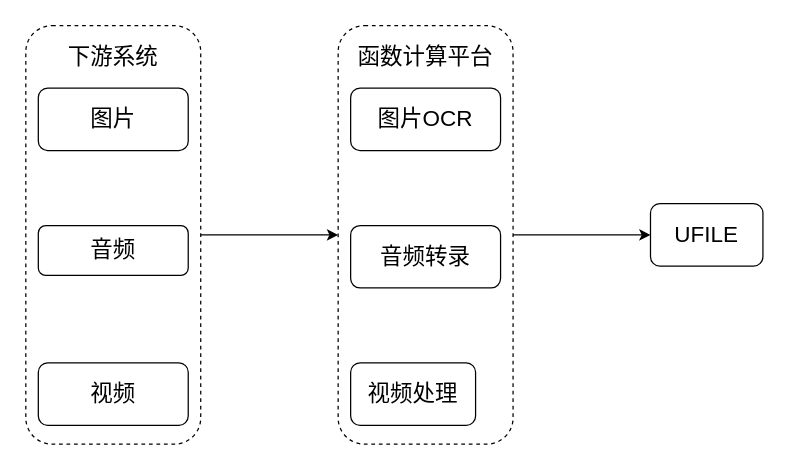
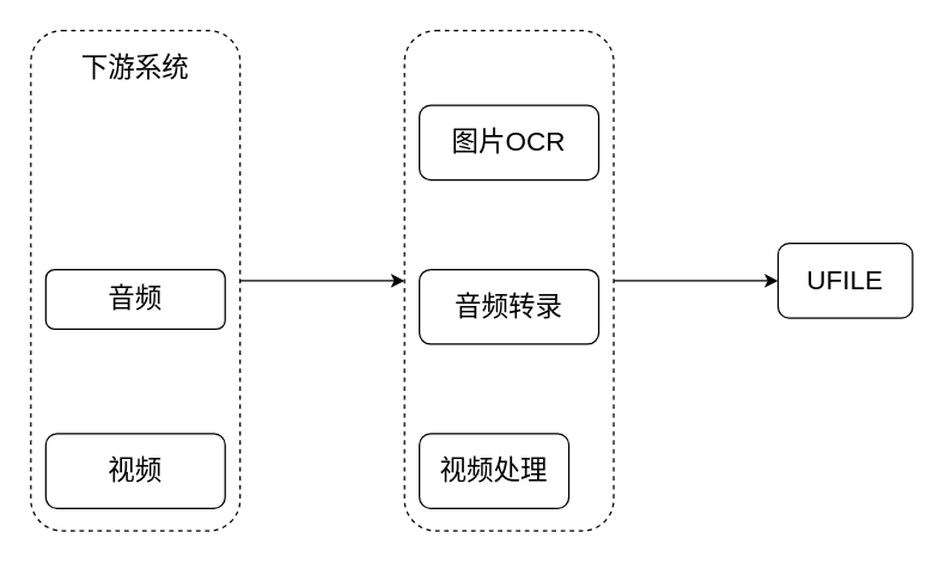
  <mxCell id="0" />
  <mxCell id="1" parent="0" />
  <mxCell id="2" style="edgeStyle=orthogonalEdgeStyle;rounded=0;orthogonalLoop=1;jettySize=auto;html=1;exitX=1;exitY=0.5;exitDx=0;exitDy=0;entryX=0;entryY=0.5;entryDx=0;entryDy=0;fontSize=18;" parent="1" source="3" target="9" edge="1"><mxGeometry relative="1" as="geometry" /></mxCell>
  <mxCell id="3" value="" style="rounded=1;whiteSpace=wrap;html=1;fontSize=18;fillColor=none;dashed=1;" parent="1" vertex="1"><mxGeometry x="20" y="20" width="140" height="335" as="geometry" /></mxCell>
  <mxCell id="4" value="UFILE" style="rounded=1;whiteSpace=wrap;html=1;fontSize=18;" parent="1" vertex="1"><mxGeometry x="520" y="162.5" width="90" height="50" as="geometry" /></mxCell>
- <mxCell id="5" value="图片" style="rounded=1;whiteSpace=wrap;html=1;fontSize=18;" parent="1" vertex="1"><mxGeometry x="30" y="70" width="120" height="50" as="geometry" /></mxCell>
  <mxCell id="6" value="音频" style="rounded=1;whiteSpace=wrap;html=1;fontSize=18;" parent="1" vertex="1"><mxGeometry x="30" y="180" width="120" height="40" as="geometry" /></mxCell>
  <mxCell id="7" value="视频" style="rounded=1;whiteSpace=wrap;html=1;fontSize=18;" parent="1" vertex="1"><mxGeometry x="30" y="290" width="120" height="50" as="geometry" /></mxCell>
  <mxCell id="8" style="edgeStyle=orthogonalEdgeStyle;rounded=0;orthogonalLoop=1;jettySize=auto;html=1;exitX=1;exitY=0.5;exitDx=0;exitDy=0;entryX=0;entryY=0.5;entryDx=0;entryDy=0;fontSize=18;" parent="1" source="9" target="4" edge="1"><mxGeometry relative="1" as="geometry" /></mxCell>
  <mxCell id="9" value="" style="rounded=1;whiteSpace=wrap;html=1;fontSize=18;fillColor=none;dashed=1;" parent="1" vertex="1"><mxGeometry x="270" y="20" width="140" height="335" as="geometry" /></mxCell>
  <mxCell id="10" value="图片OCR" style="rounded=1;whiteSpace=wrap;html=1;fontSize=18;" parent="1" vertex="1"><mxGeometry x="280" y="70" width="120" height="50" as="geometry" /></mxCell>
  <mxCell id="11" value="音频转录" style="rounded=1;whiteSpace=wrap;html=1;fontSize=18;" parent="1" vertex="1"><mxGeometry x="280" y="180" width="120" height="50" as="geometry" /></mxCell>
  <mxCell id="12" value="视频处理" style="rounded=1;whiteSpace=wrap;html=1;fontSize=18;" parent="1" vertex="1"><mxGeometry x="280" y="290" width="100" height="50" as="geometry" /></mxCell>
- <mxCell id="13" value="函数计算平台" style="text;html=1;strokeColor=none;fillColor=none;align=center;verticalAlign=middle;whiteSpace=wrap;rounded=0;dashed=1;fontSize=18;" parent="1" vertex="1"><mxGeometry x="270" y="30" width="140" height="30" as="geometry" /></mxCell>
  <mxCell id="14" value="下游系统" style="text;html=1;strokeColor=none;fillColor=none;align=center;verticalAlign=middle;whiteSpace=wrap;rounded=0;dashed=1;fontSize=18;" parent="1" vertex="1"><mxGeometry x="20" y="30" width="140" height="30" as="geometry" /></mxCell>
